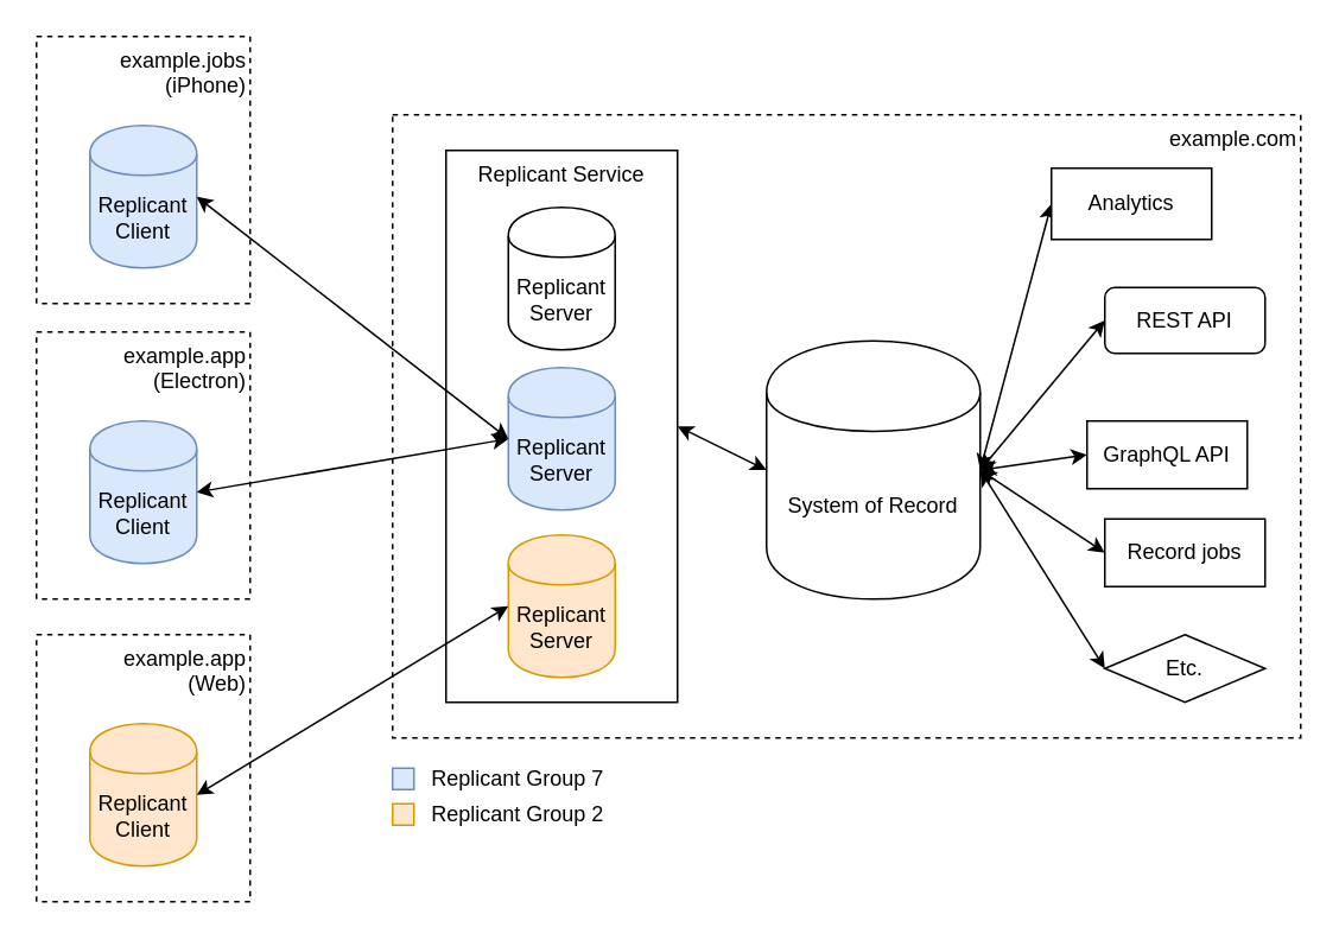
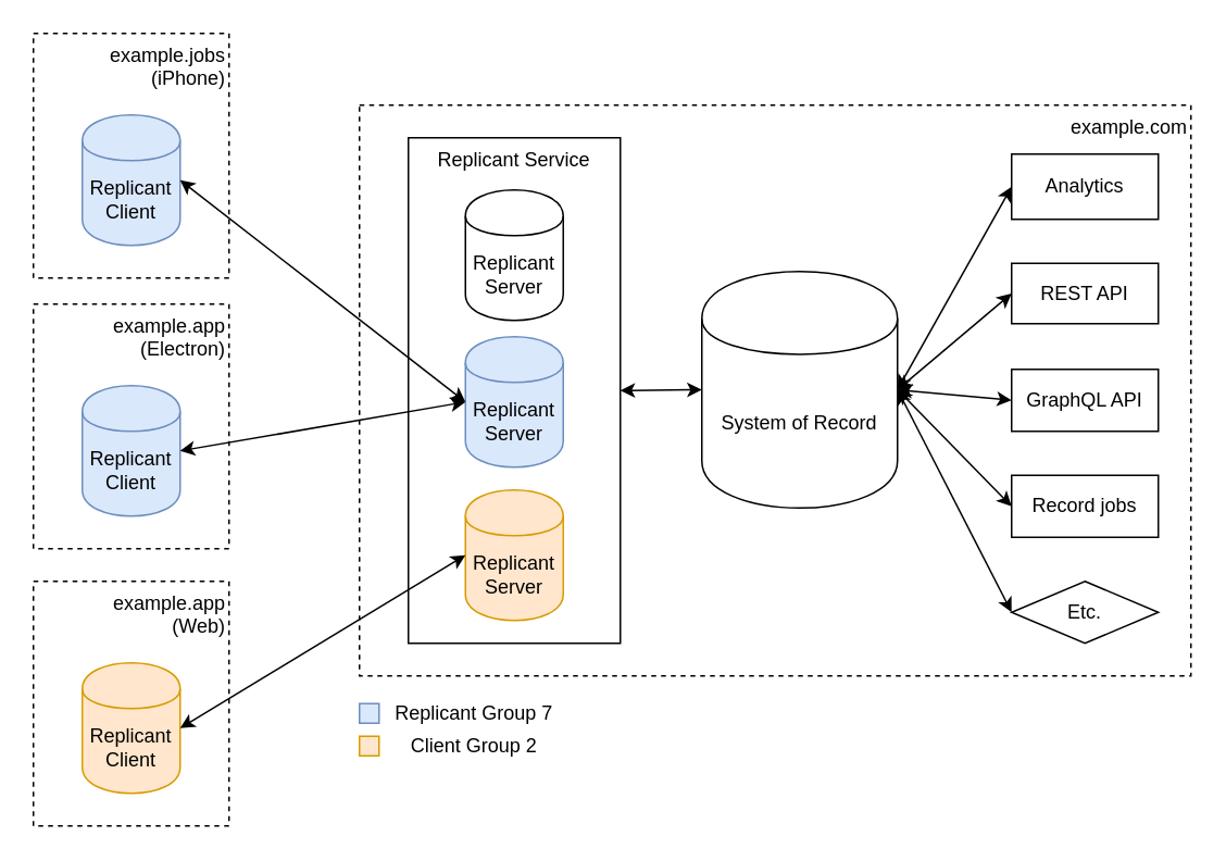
  <mxCell id="0" />
  <mxCell id="1" parent="0" />
  <mxCell id="2" value="example.com" style="rounded=0.5;whiteSpace=wrap;html=1;dashed=1;glass=0;verticalAlign=top;align=right;movable=1;resizable=1;rotatable=1;deletable=1;editable=1;connectable=1;" vertex="1" parent="1"><mxGeometry x="220" y="64" width="510" height="350" as="geometry" /></mxCell>
- <mxCell id="3" value="System of Record" style="shape=cylinder;whiteSpace=wrap;html=1;boundedLbl=1;backgroundOutline=1;movable=1;resizable=1;rotatable=1;deletable=1;editable=1;connectable=1;" vertex="1" parent="1"><mxGeometry x="430" y="191" width="120" height="145" as="geometry" /></mxCell>
+ <mxCell id="3" value="System of Record" style="shape=cylinder;whiteSpace=wrap;html=1;boundedLbl=1;backgroundOutline=1;movable=1;resizable=1;rotatable=1;deletable=1;editable=1;connectable=1;" vertex="1" parent="1"><mxGeometry x="430" y="166" width="120" height="145" as="geometry" /></mxCell>
  <mxCell id="4" value="" style="endArrow=classic;html=1;exitX=1;exitY=0.5;exitDx=0;exitDy=0;startArrow=classic;startFill=1;entryX=0;entryY=0.5;entryDx=0;entryDy=0;movable=1;resizable=1;rotatable=1;deletable=1;editable=1;connectable=1;" edge="1" parent="1" source="8" target="3"><mxGeometry width="50" height="50" relative="1" as="geometry"><mxPoint x="330" y="222" as="sourcePoint" /><mxPoint x="390" y="233" as="targetPoint" /></mxGeometry></mxCell>
  <mxCell id="5" value="" style="endArrow=classic;startArrow=classic;html=1;exitX=1;exitY=0.5;exitDx=0;exitDy=0;entryX=0;entryY=0.5;entryDx=0;entryDy=0;movable=1;resizable=1;rotatable=1;deletable=1;editable=1;connectable=1;" edge="1" parent="1" source="3" target="7"><mxGeometry width="50" height="50" relative="1" as="geometry"><mxPoint x="200" y="384" as="sourcePoint" /><mxPoint x="610" y="204" as="targetPoint" /></mxGeometry></mxCell>
  <mxCell id="6" value="" style="endArrow=classic;startArrow=classic;html=1;exitX=1;exitY=0.5;exitDx=0;exitDy=0;entryX=0;entryY=0.5;entryDx=0;entryDy=0;movable=1;resizable=1;rotatable=1;deletable=1;editable=1;connectable=1;" edge="1" parent="1" source="3" target="12"><mxGeometry width="50" height="50" relative="1" as="geometry"><mxPoint x="520" y="238" as="sourcePoint" /><mxPoint x="610" y="228" as="targetPoint" /></mxGeometry></mxCell>
- <mxCell id="7" value="Analytics&lt;br&gt;" style="rounded=0;whiteSpace=wrap;html=1;movable=1;resizable=1;rotatable=1;deletable=1;editable=1;connectable=1;" vertex="1" parent="1"><mxGeometry x="590" y="94" width="90" height="40" as="geometry" /></mxCell>
+ <mxCell id="7" value="Analytics&lt;br&gt;" style="rounded=0;whiteSpace=wrap;html=1;movable=1;resizable=1;rotatable=1;deletable=1;editable=1;connectable=1;" vertex="1" parent="1"><mxGeometry x="620" y="94" width="90" height="40" as="geometry" /></mxCell>
  <mxCell id="8" value="Replicant Service" style="rounded=0;whiteSpace=wrap;html=1;verticalAlign=top;movable=1;resizable=1;rotatable=1;deletable=1;editable=1;connectable=1;" vertex="1" parent="1"><mxGeometry x="250" y="84" width="130" height="310" as="geometry" /></mxCell>
  <mxCell id="9" value="Replicant Server" style="shape=cylinder;whiteSpace=wrap;html=1;boundedLbl=1;backgroundOutline=1;rounded=1;glass=0;align=center;movable=1;resizable=1;rotatable=1;deletable=1;editable=1;connectable=1;" vertex="1" parent="1"><mxGeometry x="285" y="116" width="60" height="80" as="geometry" /></mxCell>
  <mxCell id="10" value="Replicant Server" style="shape=cylinder;whiteSpace=wrap;html=1;boundedLbl=1;backgroundOutline=1;rounded=1;glass=0;align=center;movable=1;resizable=1;rotatable=1;deletable=1;editable=1;connectable=1;fillColor=#dae8fc;strokeColor=#6c8ebf;" vertex="1" parent="1"><mxGeometry x="285" y="206" width="60" height="80" as="geometry" /></mxCell>
  <mxCell id="11" value="Replicant Server" style="shape=cylinder;whiteSpace=wrap;html=1;boundedLbl=1;backgroundOutline=1;rounded=1;glass=0;align=center;movable=1;resizable=1;rotatable=1;deletable=1;editable=1;connectable=1;fillColor=#ffe6cc;strokeColor=#d79b00;" vertex="1" parent="1"><mxGeometry x="285" y="300" width="60" height="80" as="geometry" /></mxCell>
- <mxCell id="12" value="REST API&lt;br&gt;" style="whiteSpace=wrap;html=1;movable=1;resizable=1;rotatable=1;deletable=1;editable=1;connectable=1;rounded=1;" vertex="1" parent="1"><mxGeometry x="620" y="161" width="90" height="37" as="geometry" /></mxCell>
- <mxCell id="13" value="GraphQL API&lt;br&gt;" style="rounded=0;whiteSpace=wrap;html=1;movable=1;resizable=1;rotatable=1;deletable=1;editable=1;connectable=1;" vertex="1" parent="1"><mxGeometry x="610" y="236" width="90" height="38" as="geometry" /></mxCell>
+ <mxCell id="12" value="REST API&lt;br&gt;" style="rounded=0;whiteSpace=wrap;html=1;movable=1;resizable=1;rotatable=1;deletable=1;editable=1;connectable=1;" vertex="1" parent="1"><mxGeometry x="620" y="161" width="90" height="37" as="geometry" /></mxCell>
+ <mxCell id="13" value="GraphQL API&lt;br&gt;" style="rounded=0;whiteSpace=wrap;html=1;movable=1;resizable=1;rotatable=1;deletable=1;editable=1;connectable=1;" vertex="1" parent="1"><mxGeometry x="620" y="226" width="90" height="38" as="geometry" /></mxCell>
  <mxCell id="14" value="Record jobs&lt;br&gt;" style="rounded=0;whiteSpace=wrap;html=1;movable=1;resizable=1;rotatable=1;deletable=1;editable=1;connectable=1;" vertex="1" parent="1"><mxGeometry x="620" y="291" width="90" height="38" as="geometry" /></mxCell>
  <mxCell id="15" value="Etc.&lt;br&gt;" style="rhombus;whiteSpace=wrap;html=1;movable=1;resizable=1;rotatable=1;deletable=1;editable=1;connectable=1;" vertex="1" parent="1"><mxGeometry x="620" y="356" width="90" height="38" as="geometry" /></mxCell>
  <mxCell id="16" value="" style="endArrow=classic;startArrow=classic;html=1;exitX=1;exitY=0.5;exitDx=0;exitDy=0;entryX=0;entryY=0.5;entryDx=0;entryDy=0;movable=1;resizable=1;rotatable=1;deletable=1;editable=1;connectable=1;" edge="1" parent="1" source="3" target="13"><mxGeometry width="50" height="50" relative="1" as="geometry"><mxPoint x="560" y="249" as="sourcePoint" /><mxPoint x="630" y="190" as="targetPoint" /></mxGeometry></mxCell>
  <mxCell id="17" value="" style="endArrow=classic;startArrow=classic;html=1;exitX=1;exitY=0.5;exitDx=0;exitDy=0;entryX=0;entryY=0.5;entryDx=0;entryDy=0;movable=1;resizable=1;rotatable=1;deletable=1;editable=1;connectable=1;" edge="1" parent="1" source="3" target="14"><mxGeometry width="50" height="50" relative="1" as="geometry"><mxPoint x="560" y="249" as="sourcePoint" /><mxPoint x="630" y="255" as="targetPoint" /></mxGeometry></mxCell>
  <mxCell id="18" value="" style="endArrow=classic;startArrow=classic;html=1;exitX=1;exitY=0.5;exitDx=0;exitDy=0;entryX=0;entryY=0.5;entryDx=0;entryDy=0;movable=1;resizable=1;rotatable=1;deletable=1;editable=1;connectable=1;" edge="1" parent="1" source="3" target="15"><mxGeometry width="50" height="50" relative="1" as="geometry"><mxPoint x="560" y="249" as="sourcePoint" /><mxPoint x="630" y="320" as="targetPoint" /></mxGeometry></mxCell>
  <mxCell id="19" value="example.app&lt;br&gt;(Electron)" style="rounded=0;whiteSpace=wrap;html=1;glass=0;align=right;verticalAlign=top;dashed=1;movable=1;resizable=1;rotatable=1;deletable=1;editable=1;connectable=1;" vertex="1" parent="1"><mxGeometry x="20" y="186" width="120" height="150" as="geometry" /></mxCell>
  <mxCell id="20" value="Replicant Client" style="shape=cylinder;whiteSpace=wrap;html=1;boundedLbl=1;backgroundOutline=1;rounded=1;glass=0;align=center;movable=1;resizable=1;rotatable=1;deletable=1;editable=1;connectable=1;fillColor=#dae8fc;strokeColor=#6c8ebf;" vertex="1" parent="1"><mxGeometry x="50" y="236" width="60" height="80" as="geometry" /></mxCell>
  <mxCell id="21" value="example.jobs&lt;br&gt;(iPhone)" style="rounded=0;whiteSpace=wrap;html=1;glass=0;align=right;verticalAlign=top;dashed=1;movable=1;resizable=1;rotatable=1;deletable=1;editable=1;connectable=1;" vertex="1" parent="1"><mxGeometry x="20" y="20" width="120" height="150" as="geometry" /></mxCell>
  <mxCell id="22" value="Replicant Client" style="shape=cylinder;whiteSpace=wrap;html=1;boundedLbl=1;backgroundOutline=1;rounded=1;glass=0;align=center;movable=1;resizable=1;rotatable=1;deletable=1;editable=1;connectable=1;fillColor=#dae8fc;strokeColor=#6c8ebf;" vertex="1" parent="1"><mxGeometry x="50" y="70" width="60" height="80" as="geometry" /></mxCell>
  <mxCell id="23" value="example.app&lt;br&gt;(Web)" style="rounded=0;whiteSpace=wrap;html=1;glass=0;align=right;verticalAlign=top;dashed=1;movable=1;resizable=1;rotatable=1;deletable=1;editable=1;connectable=1;" vertex="1" parent="1"><mxGeometry x="20" y="356" width="120" height="150" as="geometry" /></mxCell>
  <mxCell id="24" value="Replicant Client" style="shape=cylinder;whiteSpace=wrap;html=1;boundedLbl=1;backgroundOutline=1;rounded=1;glass=0;align=center;movable=1;resizable=1;rotatable=1;deletable=1;editable=1;connectable=1;fillColor=#ffe6cc;strokeColor=#d79b00;" vertex="1" parent="1"><mxGeometry x="50" y="406" width="60" height="80" as="geometry" /></mxCell>
  <mxCell id="25" value="" style="endArrow=classic;startArrow=classic;html=1;entryX=0;entryY=0.5;entryDx=0;entryDy=0;exitX=1;exitY=0.5;exitDx=0;exitDy=0;movable=1;resizable=1;rotatable=1;deletable=1;editable=1;connectable=1;" edge="1" parent="1" source="24" target="11"><mxGeometry width="50" height="50" relative="1" as="geometry"><mxPoint x="20" y="574" as="sourcePoint" /><mxPoint x="70" y="524" as="targetPoint" /></mxGeometry></mxCell>
  <mxCell id="26" value="" style="endArrow=classic;startArrow=classic;html=1;entryX=0;entryY=0.5;entryDx=0;entryDy=0;exitX=1;exitY=0.5;exitDx=0;exitDy=0;movable=1;resizable=1;rotatable=1;deletable=1;editable=1;connectable=1;" edge="1" parent="1" source="20" target="10"><mxGeometry width="50" height="50" relative="1" as="geometry"><mxPoint x="20" y="574" as="sourcePoint" /><mxPoint x="70" y="524" as="targetPoint" /></mxGeometry></mxCell>
  <mxCell id="27" value="" style="endArrow=classic;startArrow=classic;html=1;entryX=0;entryY=0.5;entryDx=0;entryDy=0;exitX=1;exitY=0.5;exitDx=0;exitDy=0;movable=1;resizable=1;rotatable=1;deletable=1;editable=1;connectable=1;" edge="1" parent="1" source="22" target="10"><mxGeometry width="50" height="50" relative="1" as="geometry"><mxPoint x="20" y="574" as="sourcePoint" /><mxPoint x="70" y="524" as="targetPoint" /></mxGeometry></mxCell>
  <mxCell id="28" value="" style="whiteSpace=wrap;html=1;aspect=fixed;fillColor=#dae8fc;strokeColor=#6c8ebf;" vertex="1" parent="1"><mxGeometry x="220" y="431" width="12" height="12" as="geometry" /></mxCell>
  <mxCell id="29" value="&lt;div style=&quot;text-align: left&quot;&gt;&lt;span&gt;Replicant Group 7&lt;/span&gt;&lt;/div&gt;" style="text;html=1;resizable=0;autosize=1;align=center;verticalAlign=middle;points=[];fillColor=none;strokeColor=none;rounded=0;" vertex="1" parent="1"><mxGeometry x="235" y="427" width="110" height="20" as="geometry" /></mxCell>
  <mxCell id="30" value="" style="whiteSpace=wrap;html=1;aspect=fixed;fillColor=#ffe6cc;strokeColor=#d79b00;" vertex="1" parent="1"><mxGeometry x="220" y="451" width="12" height="12" as="geometry" /></mxCell>
- <mxCell id="31" value="&lt;div style=&quot;text-align: left&quot;&gt;&lt;span&gt;Replicant Group 2&lt;/span&gt;&lt;/div&gt;" style="text;html=1;resizable=0;autosize=1;align=center;verticalAlign=middle;points=[];fillColor=none;strokeColor=none;rounded=0;" vertex="1" parent="1"><mxGeometry x="235" y="447" width="110" height="20" as="geometry" /></mxCell>
+ <mxCell id="31" value="&lt;div style=&quot;text-align: left&quot;&gt;&lt;span&gt;Client Group 2&lt;/span&gt;&lt;/div&gt;" style="text;html=1;resizable=0;autosize=1;align=center;verticalAlign=middle;points=[];fillColor=none;strokeColor=none;rounded=0;" vertex="1" parent="1"><mxGeometry x="235" y="447" width="110" height="20" as="geometry" /></mxCell>
